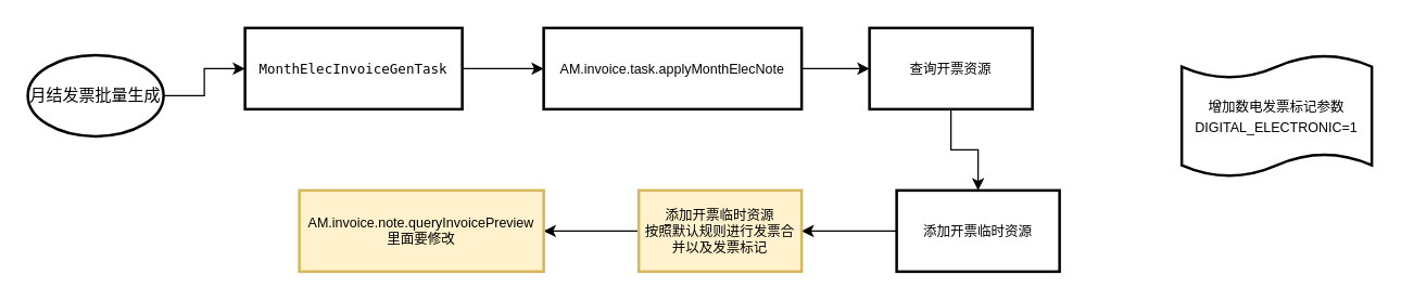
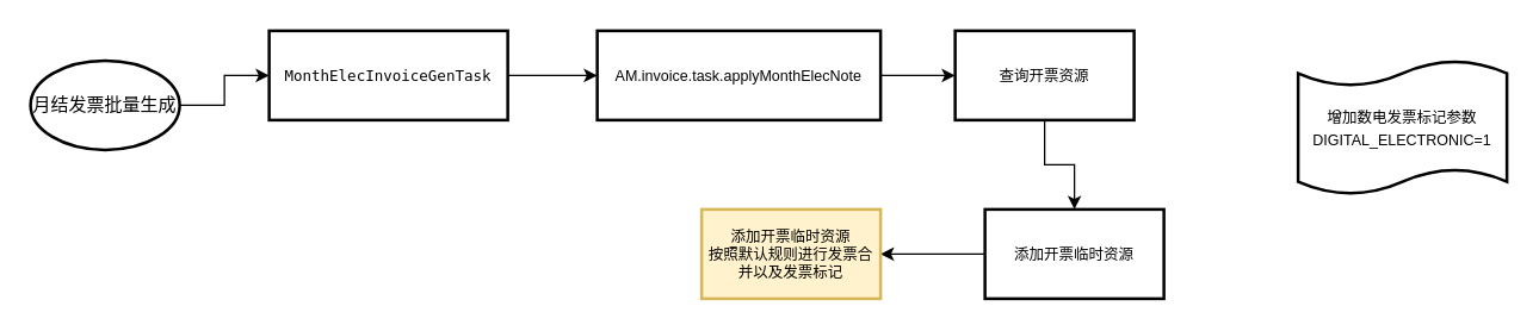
  <mxCell id="0" />
  <mxCell id="1" parent="0" />
  <mxCell id="2" value="" style="edgeStyle=orthogonalEdgeStyle;rounded=0;orthogonalLoop=1;jettySize=auto;html=1;" edge="1" parent="1" source="3" target="5"><mxGeometry relative="1" as="geometry" /></mxCell>
  <mxCell id="3" value="月结发票批量生成" style="strokeWidth=2;html=1;shape=mxgraph.flowchart.start_1;whiteSpace=wrap;" vertex="1" parent="1"><mxGeometry x="20" y="40" width="100" height="60" as="geometry" /></mxCell>
  <mxCell id="4" value="" style="edgeStyle=orthogonalEdgeStyle;rounded=0;orthogonalLoop=1;jettySize=auto;html=1;" edge="1" parent="1" source="5" target="7"><mxGeometry relative="1" as="geometry" /></mxCell>
  <mxCell id="5" value="&lt;div style=&quot;background-color: rgb(255, 255, 255); color: rgb(8, 8, 8); font-size: 10px;&quot;&gt;&lt;pre style=&quot;font-family: &amp;quot;JetBrains Mono&amp;quot;, monospace; font-size: 10px;&quot;&gt;&lt;span style=&quot;color: rgb(0, 0, 0); font-size: 10px;&quot;&gt;MonthElecInvoiceGenTask&lt;/span&gt;&lt;/pre&gt;&lt;/div&gt;" style="whiteSpace=wrap;html=1;strokeWidth=2;fontSize=10;" vertex="1" parent="1"><mxGeometry x="180" y="20" width="160" height="60" as="geometry" /></mxCell>
  <mxCell id="6" value="" style="edgeStyle=orthogonalEdgeStyle;rounded=0;orthogonalLoop=1;jettySize=auto;html=1;" edge="1" parent="1" source="7" target="9"><mxGeometry relative="1" as="geometry" /></mxCell>
  <mxCell id="7" value="AM.invoice.task.applyMonthElecNote" style="whiteSpace=wrap;html=1;fontSize=10;strokeWidth=2;" vertex="1" parent="1"><mxGeometry x="400" y="20" width="190" height="60" as="geometry" /></mxCell>
  <mxCell id="8" value="" style="edgeStyle=orthogonalEdgeStyle;rounded=0;orthogonalLoop=1;jettySize=auto;html=1;" edge="1" parent="1" source="9" target="11"><mxGeometry relative="1" as="geometry" /></mxCell>
  <mxCell id="9" value="查询开票资源" style="whiteSpace=wrap;html=1;fontSize=10;strokeWidth=2;" vertex="1" parent="1"><mxGeometry x="640" y="20" width="120" height="60" as="geometry" /></mxCell>
  <mxCell id="10" value="" style="edgeStyle=orthogonalEdgeStyle;rounded=0;orthogonalLoop=1;jettySize=auto;html=1;" edge="1" parent="1" source="11" target="13"><mxGeometry relative="1" as="geometry" /></mxCell>
  <mxCell id="11" value="添加开票临时资源" style="whiteSpace=wrap;html=1;fontSize=10;strokeWidth=2;" vertex="1" parent="1"><mxGeometry x="660" y="140" width="120" height="60" as="geometry" /></mxCell>
- <mxCell id="12" value="" style="edgeStyle=orthogonalEdgeStyle;rounded=0;orthogonalLoop=1;jettySize=auto;html=1;" edge="1" parent="1" source="13" target="14"><mxGeometry relative="1" as="geometry" /></mxCell>
  <mxCell id="13" value="添加开票临时资源&lt;br&gt;按照默认规则进行发票合并以及发票标记" style="whiteSpace=wrap;html=1;fontSize=10;strokeWidth=2;fillColor=#fff2cc;strokeColor=#d6b656;" vertex="1" parent="1"><mxGeometry x="470" y="140" width="120" height="60" as="geometry" /></mxCell>
- <mxCell id="14" value="AM.invoice.note.queryInvoicePreview&lt;br&gt;里面要修改" style="whiteSpace=wrap;html=1;fontSize=10;fillColor=#fff2cc;strokeColor=#d6b656;strokeWidth=2;" vertex="1" parent="1"><mxGeometry x="220" y="140" width="180" height="60" as="geometry" /></mxCell>
  <mxCell id="15" value="&lt;span style=&quot;font-size: 10px;&quot;&gt;增加数电发票标记参数&lt;/span&gt;&lt;br style=&quot;font-size: 10px;&quot;&gt;&lt;span style=&quot;font-size: 10px;&quot;&gt;DIGITAL_ELECTRONIC=1&lt;/span&gt;" style="shape=tape;whiteSpace=wrap;html=1;strokeWidth=2;size=0.19" vertex="1" parent="1"><mxGeometry x="870" y="40" width="140" height="90" as="geometry" /></mxCell>
